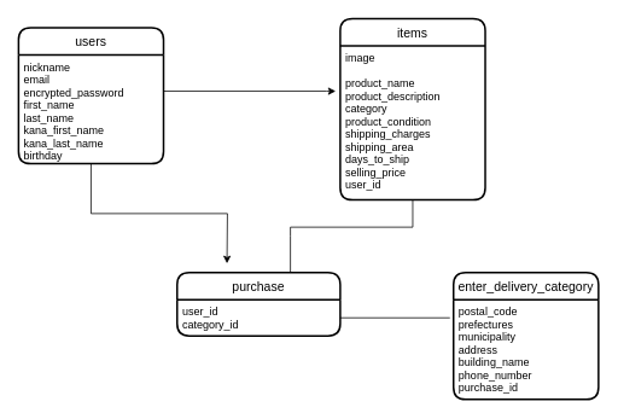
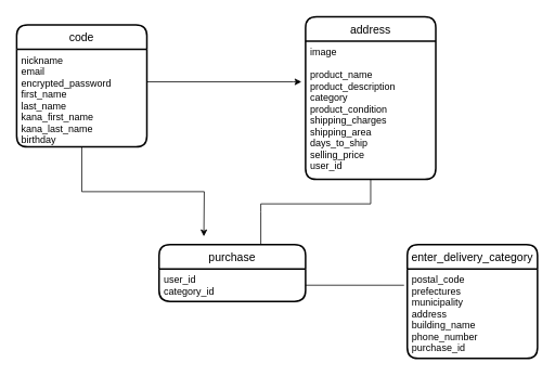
  <mxCell id="0" />
  <mxCell id="1" parent="0" />
  <mxCell id="2" value="" style="edgeStyle=orthogonalEdgeStyle;rounded=0;orthogonalLoop=1;jettySize=auto;html=1;fontFamily=Helvetica;" parent="1" source="3" edge="1"><mxGeometry relative="1" as="geometry"><mxPoint x="370" y="100" as="targetPoint" /><Array as="points"><mxPoint x="360" y="100" /></Array></mxGeometry></mxCell>
- <mxCell id="3" value="users" style="swimlane;childLayout=stackLayout;horizontal=1;startSize=30;horizontalStack=0;rounded=1;fontSize=14;fontStyle=0;strokeWidth=2;resizeParent=0;resizeLast=1;shadow=0;dashed=0;align=center;" parent="1" vertex="1"><mxGeometry x="20" y="30" width="160" height="150" as="geometry" /></mxCell>
+ <mxCell id="3" value="code" style="swimlane;childLayout=stackLayout;horizontal=1;startSize=30;horizontalStack=0;rounded=1;fontSize=14;fontStyle=0;strokeWidth=2;resizeParent=0;resizeLast=1;shadow=0;dashed=0;align=center;" parent="1" vertex="1"><mxGeometry x="20" y="30" width="160" height="150" as="geometry" /></mxCell>
  <mxCell id="4" value="nickname&#10;email&#10;encrypted_password&#10;first_name&#10;last_name&#10;kana_first_name&#10;kana_last_name&#10;birthday" style="align=left;strokeColor=none;fillColor=none;spacingLeft=4;fontSize=12;verticalAlign=top;resizable=0;rotatable=0;part=1;" parent="3" vertex="1"><mxGeometry y="30" width="160" height="120" as="geometry" /></mxCell>
- <mxCell id="5" value="items" style="swimlane;childLayout=stackLayout;horizontal=1;startSize=30;horizontalStack=0;rounded=1;fontSize=14;fontStyle=0;strokeWidth=2;resizeParent=0;resizeLast=1;shadow=0;dashed=0;align=center;" parent="1" vertex="1"><mxGeometry x="375" y="20" width="160" height="200" as="geometry" /></mxCell>
+ <mxCell id="5" value="address" style="swimlane;childLayout=stackLayout;horizontal=1;startSize=30;horizontalStack=0;rounded=1;fontSize=14;fontStyle=0;strokeWidth=2;resizeParent=0;resizeLast=1;shadow=0;dashed=0;align=center;" parent="1" vertex="1"><mxGeometry x="375" y="20" width="160" height="200" as="geometry" /></mxCell>
  <mxCell id="6" value="image&#10;&#10;product_name&#10;product_description&#10;category&#10;product_condition&#10;shipping_charges&#10;shipping_area&#10;days_to_ship&#10;selling_price&#10;user_id" style="align=left;strokeColor=none;fillColor=none;spacingLeft=4;fontSize=12;verticalAlign=top;resizable=0;rotatable=0;part=1;" parent="5" vertex="1"><mxGeometry y="30" width="160" height="170" as="geometry" /></mxCell>
  <mxCell id="7" style="edgeStyle=orthogonalEdgeStyle;rounded=0;orthogonalLoop=1;jettySize=auto;html=1;exitX=0.5;exitY=1;exitDx=0;exitDy=0;fontFamily=Helvetica;" parent="5" source="6" target="6" edge="1"><mxGeometry relative="1" as="geometry"><mxPoint x="80" y="200" as="targetPoint" /></mxGeometry></mxCell>
  <mxCell id="8" value="purchase" style="swimlane;childLayout=stackLayout;horizontal=1;startSize=30;horizontalStack=0;rounded=1;fontSize=14;fontStyle=0;strokeWidth=2;resizeParent=0;resizeLast=1;shadow=0;dashed=0;align=center;" parent="1" vertex="1"><mxGeometry x="195" y="300" width="180" height="70" as="geometry" /></mxCell>
  <mxCell id="9" value="user_id&#10;category_id" style="align=left;strokeColor=none;fillColor=none;spacingLeft=4;fontSize=12;verticalAlign=top;resizable=0;rotatable=0;part=1;" parent="8" vertex="1"><mxGeometry y="30" width="180" height="40" as="geometry" /></mxCell>
  <mxCell id="10" style="edgeStyle=orthogonalEdgeStyle;rounded=0;orthogonalLoop=1;jettySize=auto;html=1;exitX=0.5;exitY=1;exitDx=0;exitDy=0;fontFamily=Helvetica;" parent="1" source="4" edge="1"><mxGeometry relative="1" as="geometry"><mxPoint x="250" y="290" as="targetPoint" /></mxGeometry></mxCell>
  <mxCell id="11" value="enter_delivery_category" style="swimlane;childLayout=stackLayout;horizontal=1;startSize=30;horizontalStack=0;rounded=1;fontSize=14;fontStyle=0;strokeWidth=2;resizeParent=0;resizeLast=1;shadow=0;dashed=0;align=center;" parent="1" vertex="1"><mxGeometry x="500" y="300" width="160" height="140" as="geometry" /></mxCell>
  <mxCell id="12" value="postal_code&#10;prefectures&#10;municipality&#10;address&#10;building_name&#10;phone_number&#10;purchase_id  " style="align=left;strokeColor=none;fillColor=none;spacingLeft=4;fontSize=12;verticalAlign=top;resizable=0;rotatable=0;part=1;" parent="11" vertex="1"><mxGeometry y="30" width="160" height="110" as="geometry" /></mxCell>
  <mxCell id="13" value="" style="endArrow=none;html=1;rounded=0;fontFamily=Helvetica;exitX=1;exitY=0.5;exitDx=0;exitDy=0;entryX=-0.025;entryY=0.182;entryDx=0;entryDy=0;entryPerimeter=0;" parent="1" source="9" target="12" edge="1"><mxGeometry relative="1" as="geometry"><mxPoint x="320" y="360" as="sourcePoint" /><mxPoint x="480" y="360" as="targetPoint" /></mxGeometry></mxCell>
  <mxCell id="14" value="" style="endArrow=none;html=1;rounded=0;fontFamily=Helvetica;entryX=0.5;entryY=1;entryDx=0;entryDy=0;" parent="1" target="6" edge="1"><mxGeometry relative="1" as="geometry"><mxPoint x="320" y="300" as="sourcePoint" /><mxPoint x="455" y="230" as="targetPoint" /><Array as="points"><mxPoint x="320" y="260" /><mxPoint x="320" y="250" /><mxPoint x="455" y="250" /></Array></mxGeometry></mxCell>
